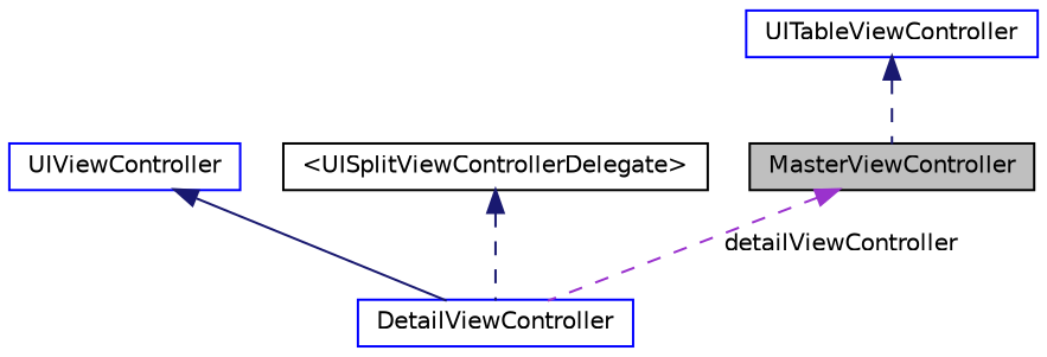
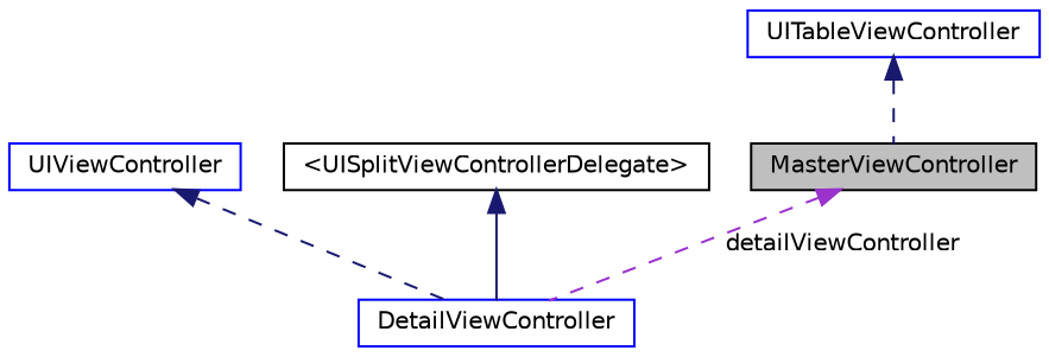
  digraph {
    node [color=blue fillcolor=white fontname=Helvetica fontsize=10 shape=record style=filled]
    edge [color=midnightblue dir=back fontname=Helvetica fontsize=10 labelfontname=Helvetica labelfontsize=10 style=dashed]
    n1 [color=black fillcolor=grey75 fontcolor=black height=0.2 label=MasterViewController width=0.4]
    n2 [height=0.2 label=DetailViewController width=0.4]
    n3 [height=0.2 label=UITableViewController width=0.4]
    n4 [height=0.2 label=UIViewController width=0.4]
    n5 [color=black height=0.2 label="\<UISplitViewControllerDelegate\>" width=0.4]
    n1 -> n2 [color=darkorchid3 label=" detailViewController"]
    n3 -> n1
-   n4 -> n2 [style=solid]
-   n5 -> n2
+   n4 -> n2
+   n5 -> n2 [style=solid]
  }
